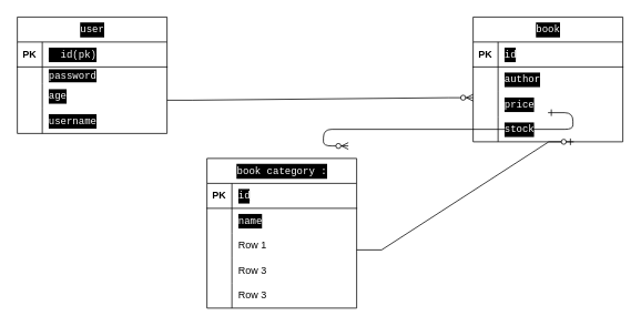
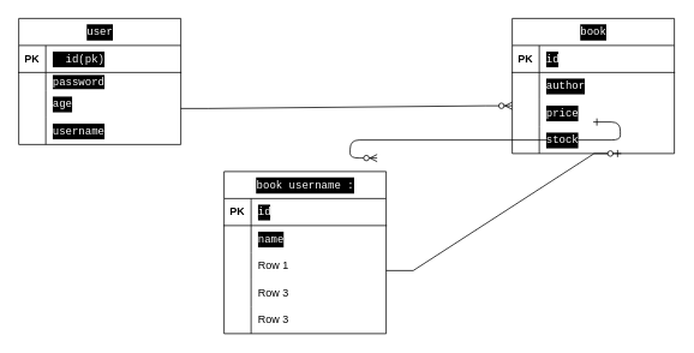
  <mxCell id="0" />
  <mxCell id="1" parent="0" />
  <mxCell id="2" value="" style="edgeStyle=entityRelationEdgeStyle;endArrow=ERzeroToMany;startArrow=ERone;endFill=1;startFill=0;" parent="1" edge="1"><mxGeometry width="100" height="100" relative="1" as="geometry"><mxPoint x="658" y="135" as="sourcePoint" /><mxPoint x="418" y="175" as="targetPoint" /></mxGeometry></mxCell>
  <mxCell id="3" value="&lt;div style=&quot;color: rgb(255, 255, 255); background-color: rgb(0, 0, 0); font-family: Menlo, Monaco, &amp;quot;Courier New&amp;quot;, monospace; font-weight: normal; line-height: 18px; white-space-collapse: preserve;&quot;&gt;user&lt;/div&gt;" style="shape=table;startSize=30;container=1;collapsible=1;childLayout=tableLayout;fixedRows=1;rowLines=0;fontStyle=1;align=center;resizeLast=1;html=1;" vertex="1" parent="1"><mxGeometry x="20" y="20" width="180" height="140" as="geometry"><mxRectangle x="60" y="50" width="40" height="30" as="alternateBounds" /></mxGeometry></mxCell>
  <mxCell id="4" value="" style="shape=tableRow;horizontal=0;startSize=0;swimlaneHead=0;swimlaneBody=0;fillColor=none;collapsible=0;dropTarget=0;points=[[0,0.5],[1,0.5]];portConstraint=eastwest;top=0;left=0;right=0;bottom=1;" vertex="1" parent="3"><mxGeometry y="30" width="180" height="30" as="geometry" /></mxCell>
  <mxCell id="5" value="PK" style="shape=partialRectangle;connectable=0;fillColor=none;top=0;left=0;bottom=0;right=0;fontStyle=1;overflow=hidden;whiteSpace=wrap;html=1;" vertex="1" parent="4"><mxGeometry width="30" height="30" as="geometry"><mxRectangle width="30" height="30" as="alternateBounds" /></mxGeometry></mxCell>
  <mxCell id="6" value="&lt;div style=&quot;color: rgb(255, 255, 255); background-color: rgb(0, 0, 0); font-family: Menlo, Monaco, &amp;quot;Courier New&amp;quot;, monospace; font-weight: normal; line-height: 18px; white-space: pre;&quot;&gt;  id(pk)&lt;/div&gt;" style="shape=partialRectangle;connectable=0;fillColor=none;top=0;left=0;bottom=0;right=0;align=left;spacingLeft=6;fontStyle=5;overflow=hidden;whiteSpace=wrap;html=1;" vertex="1" parent="4"><mxGeometry x="30" width="150" height="30" as="geometry"><mxRectangle width="150" height="30" as="alternateBounds" /></mxGeometry></mxCell>
  <mxCell id="7" value="" style="shape=tableRow;horizontal=0;startSize=0;swimlaneHead=0;swimlaneBody=0;fillColor=none;collapsible=0;dropTarget=0;points=[[0,0.5],[1,0.5]];portConstraint=eastwest;top=0;left=0;right=0;bottom=0;" vertex="1" parent="3"><mxGeometry y="60" width="180" height="20" as="geometry" /></mxCell>
  <mxCell id="8" value="" style="shape=partialRectangle;connectable=0;fillColor=none;top=0;left=0;bottom=0;right=0;editable=1;overflow=hidden;whiteSpace=wrap;html=1;" vertex="1" parent="7"><mxGeometry width="30" height="20" as="geometry"><mxRectangle width="30" height="20" as="alternateBounds" /></mxGeometry></mxCell>
  <mxCell id="9" value="&lt;div style=&quot;color: rgb(255, 255, 255); background-color: rgb(0, 0, 0); font-family: Menlo, Monaco, &amp;quot;Courier New&amp;quot;, monospace; line-height: 18px; white-space: pre;&quot;&gt;password&lt;/div&gt;" style="shape=partialRectangle;connectable=0;fillColor=none;top=0;left=0;bottom=0;right=0;align=left;spacingLeft=6;overflow=hidden;whiteSpace=wrap;html=1;" vertex="1" parent="7"><mxGeometry x="30" width="150" height="20" as="geometry"><mxRectangle width="150" height="20" as="alternateBounds" /></mxGeometry></mxCell>
  <mxCell id="10" value="" style="shape=tableRow;horizontal=0;startSize=0;swimlaneHead=0;swimlaneBody=0;fillColor=none;collapsible=0;dropTarget=0;points=[[0,0.5],[1,0.5]];portConstraint=eastwest;top=0;left=0;right=0;bottom=0;" vertex="1" parent="3"><mxGeometry y="80" width="180" height="30" as="geometry" /></mxCell>
  <mxCell id="11" value="" style="shape=partialRectangle;connectable=0;fillColor=none;top=0;left=0;bottom=0;right=0;editable=1;overflow=hidden;whiteSpace=wrap;html=1;" vertex="1" parent="10"><mxGeometry width="30" height="30" as="geometry"><mxRectangle width="30" height="30" as="alternateBounds" /></mxGeometry></mxCell>
  <mxCell id="12" value="&lt;div style=&quot;color: rgb(255, 255, 255); background-color: rgb(0, 0, 0); font-family: Menlo, Monaco, &amp;quot;Courier New&amp;quot;, monospace; line-height: 18px; white-space: pre;&quot;&gt;age&lt;/div&gt;" style="shape=partialRectangle;connectable=0;fillColor=none;top=0;left=0;bottom=0;right=0;align=left;spacingLeft=6;overflow=hidden;whiteSpace=wrap;html=1;" vertex="1" parent="10"><mxGeometry x="30" width="150" height="30" as="geometry"><mxRectangle width="150" height="30" as="alternateBounds" /></mxGeometry></mxCell>
  <mxCell id="13" value="" style="shape=tableRow;horizontal=0;startSize=0;swimlaneHead=0;swimlaneBody=0;fillColor=none;collapsible=0;dropTarget=0;points=[[0,0.5],[1,0.5]];portConstraint=eastwest;top=0;left=0;right=0;bottom=0;" vertex="1" parent="3"><mxGeometry y="110" width="180" height="30" as="geometry" /></mxCell>
  <mxCell id="14" value="" style="shape=partialRectangle;connectable=0;fillColor=none;top=0;left=0;bottom=0;right=0;editable=1;overflow=hidden;whiteSpace=wrap;html=1;" vertex="1" parent="13"><mxGeometry width="30" height="30" as="geometry"><mxRectangle width="30" height="30" as="alternateBounds" /></mxGeometry></mxCell>
  <mxCell id="15" value="&lt;div style=&quot;color: rgb(255, 255, 255); background-color: rgb(0, 0, 0); font-family: Menlo, Monaco, &amp;quot;Courier New&amp;quot;, monospace; line-height: 18px; white-space: pre;&quot;&gt;username&lt;/div&gt;" style="shape=partialRectangle;connectable=0;fillColor=none;top=0;left=0;bottom=0;right=0;align=left;spacingLeft=6;overflow=hidden;whiteSpace=wrap;html=1;" vertex="1" parent="13"><mxGeometry x="30" width="150" height="30" as="geometry"><mxRectangle width="150" height="30" as="alternateBounds" /></mxGeometry></mxCell>
- <mxCell id="16" value="&lt;div style=&quot;color: rgb(255, 255, 255); background-color: rgb(0, 0, 0); font-family: Menlo, Monaco, &amp;quot;Courier New&amp;quot;, monospace; font-weight: normal; line-height: 18px; white-space-collapse: preserve;&quot;&gt;&lt;div&gt;book category :&lt;/div&gt;&lt;div&gt;&lt;/div&gt;&lt;/div&gt;" style="shape=table;startSize=30;container=1;collapsible=1;childLayout=tableLayout;fixedRows=1;rowLines=0;fontStyle=1;align=center;resizeLast=1;html=1;" vertex="1" parent="1"><mxGeometry x="248" y="190" width="180" height="180" as="geometry" /></mxCell>
+ <mxCell id="16" value="&lt;div style=&quot;color: rgb(255, 255, 255); background-color: rgb(0, 0, 0); font-family: Menlo, Monaco, &amp;quot;Courier New&amp;quot;, monospace; font-weight: normal; line-height: 18px; white-space-collapse: preserve;&quot;&gt;&lt;div&gt;book username :&lt;/div&gt;&lt;div&gt;&lt;/div&gt;&lt;/div&gt;" style="shape=table;startSize=30;container=1;collapsible=1;childLayout=tableLayout;fixedRows=1;rowLines=0;fontStyle=1;align=center;resizeLast=1;html=1;" vertex="1" parent="1"><mxGeometry x="248" y="190" width="180" height="180" as="geometry" /></mxCell>
  <mxCell id="17" value="" style="shape=tableRow;horizontal=0;startSize=0;swimlaneHead=0;swimlaneBody=0;fillColor=none;collapsible=0;dropTarget=0;points=[[0,0.5],[1,0.5]];portConstraint=eastwest;top=0;left=0;right=0;bottom=1;" vertex="1" parent="16"><mxGeometry y="30" width="180" height="30" as="geometry" /></mxCell>
  <mxCell id="18" value="PK" style="shape=partialRectangle;connectable=0;fillColor=none;top=0;left=0;bottom=0;right=0;fontStyle=1;overflow=hidden;whiteSpace=wrap;html=1;" vertex="1" parent="17"><mxGeometry width="30" height="30" as="geometry"><mxRectangle width="30" height="30" as="alternateBounds" /></mxGeometry></mxCell>
  <mxCell id="19" value="&lt;div style=&quot;color: rgb(255, 255, 255); background-color: rgb(0, 0, 0); font-family: Menlo, Monaco, &amp;quot;Courier New&amp;quot;, monospace; font-weight: normal; line-height: 18px; white-space: pre;&quot;&gt;id&lt;/div&gt;" style="shape=partialRectangle;connectable=0;fillColor=none;top=0;left=0;bottom=0;right=0;align=left;spacingLeft=6;fontStyle=5;overflow=hidden;whiteSpace=wrap;html=1;" vertex="1" parent="17"><mxGeometry x="30" width="150" height="30" as="geometry"><mxRectangle width="150" height="30" as="alternateBounds" /></mxGeometry></mxCell>
  <mxCell id="20" value="" style="shape=tableRow;horizontal=0;startSize=0;swimlaneHead=0;swimlaneBody=0;fillColor=none;collapsible=0;dropTarget=0;points=[[0,0.5],[1,0.5]];portConstraint=eastwest;top=0;left=0;right=0;bottom=0;" vertex="1" parent="16"><mxGeometry y="60" width="180" height="30" as="geometry" /></mxCell>
  <mxCell id="21" value="" style="shape=partialRectangle;connectable=0;fillColor=none;top=0;left=0;bottom=0;right=0;editable=1;overflow=hidden;whiteSpace=wrap;html=1;" vertex="1" parent="20"><mxGeometry width="30" height="30" as="geometry"><mxRectangle width="30" height="30" as="alternateBounds" /></mxGeometry></mxCell>
  <mxCell id="22" value="&lt;div style=&quot;color: rgb(255, 255, 255); background-color: rgb(0, 0, 0); font-family: Menlo, Monaco, &amp;quot;Courier New&amp;quot;, monospace; line-height: 18px; white-space: pre;&quot;&gt;name&lt;/div&gt;" style="shape=partialRectangle;connectable=0;fillColor=none;top=0;left=0;bottom=0;right=0;align=left;spacingLeft=6;overflow=hidden;whiteSpace=wrap;html=1;" vertex="1" parent="20"><mxGeometry x="30" width="150" height="30" as="geometry"><mxRectangle width="150" height="30" as="alternateBounds" /></mxGeometry></mxCell>
  <mxCell id="23" value="" style="shape=tableRow;horizontal=0;startSize=0;swimlaneHead=0;swimlaneBody=0;fillColor=none;collapsible=0;dropTarget=0;points=[[0,0.5],[1,0.5]];portConstraint=eastwest;top=0;left=0;right=0;bottom=0;" vertex="1" parent="16"><mxGeometry y="90" width="180" height="30" as="geometry" /></mxCell>
  <mxCell id="24" value="" style="shape=partialRectangle;connectable=0;fillColor=none;top=0;left=0;bottom=0;right=0;editable=1;overflow=hidden;whiteSpace=wrap;html=1;" vertex="1" parent="23"><mxGeometry width="30" height="30" as="geometry"><mxRectangle width="30" height="30" as="alternateBounds" /></mxGeometry></mxCell>
  <mxCell id="25" value="Row 1" style="shape=partialRectangle;connectable=0;fillColor=none;top=0;left=0;bottom=0;right=0;align=left;spacingLeft=6;overflow=hidden;whiteSpace=wrap;html=1;" vertex="1" parent="23"><mxGeometry x="30" width="150" height="30" as="geometry"><mxRectangle width="150" height="30" as="alternateBounds" /></mxGeometry></mxCell>
  <mxCell id="26" value="" style="shape=tableRow;horizontal=0;startSize=0;swimlaneHead=0;swimlaneBody=0;fillColor=none;collapsible=0;dropTarget=0;points=[[0,0.5],[1,0.5]];portConstraint=eastwest;top=0;left=0;right=0;bottom=0;" vertex="1" parent="16"><mxGeometry y="120" width="180" height="30" as="geometry" /></mxCell>
  <mxCell id="27" value="" style="shape=partialRectangle;connectable=0;fillColor=none;top=0;left=0;bottom=0;right=0;editable=1;overflow=hidden;whiteSpace=wrap;html=1;" vertex="1" parent="26"><mxGeometry width="30" height="30" as="geometry"><mxRectangle width="30" height="30" as="alternateBounds" /></mxGeometry></mxCell>
  <mxCell id="28" value="Row 3" style="shape=partialRectangle;connectable=0;fillColor=none;top=0;left=0;bottom=0;right=0;align=left;spacingLeft=6;overflow=hidden;whiteSpace=wrap;html=1;" vertex="1" parent="26"><mxGeometry x="30" width="150" height="30" as="geometry"><mxRectangle width="150" height="30" as="alternateBounds" /></mxGeometry></mxCell>
  <mxCell id="29" value="" style="shape=tableRow;horizontal=0;startSize=0;swimlaneHead=0;swimlaneBody=0;fillColor=none;collapsible=0;dropTarget=0;points=[[0,0.5],[1,0.5]];portConstraint=eastwest;top=0;left=0;right=0;bottom=0;" vertex="1" parent="16"><mxGeometry y="150" width="180" height="30" as="geometry" /></mxCell>
  <mxCell id="30" value="" style="shape=partialRectangle;connectable=0;fillColor=none;top=0;left=0;bottom=0;right=0;editable=1;overflow=hidden;whiteSpace=wrap;html=1;" vertex="1" parent="29"><mxGeometry width="30" height="30" as="geometry"><mxRectangle width="30" height="30" as="alternateBounds" /></mxGeometry></mxCell>
  <mxCell id="31" value="Row 3" style="shape=partialRectangle;connectable=0;fillColor=none;top=0;left=0;bottom=0;right=0;align=left;spacingLeft=6;overflow=hidden;whiteSpace=wrap;html=1;" vertex="1" parent="29"><mxGeometry x="30" width="150" height="30" as="geometry"><mxRectangle width="150" height="30" as="alternateBounds" /></mxGeometry></mxCell>
  <mxCell id="32" value="&lt;div style=&quot;color: rgb(255, 255, 255); background-color: rgb(0, 0, 0); font-family: Menlo, Monaco, &amp;quot;Courier New&amp;quot;, monospace; font-weight: normal; line-height: 18px; white-space-collapse: preserve;&quot;&gt;book&lt;/div&gt;" style="shape=table;startSize=30;container=1;collapsible=1;childLayout=tableLayout;fixedRows=1;rowLines=0;fontStyle=1;align=center;resizeLast=1;html=1;" vertex="1" parent="1"><mxGeometry x="568" y="20" width="180" height="150" as="geometry" /></mxCell>
  <mxCell id="33" value="" style="shape=tableRow;horizontal=0;startSize=0;swimlaneHead=0;swimlaneBody=0;fillColor=none;collapsible=0;dropTarget=0;points=[[0,0.5],[1,0.5]];portConstraint=eastwest;top=0;left=0;right=0;bottom=1;" vertex="1" parent="32"><mxGeometry y="30" width="180" height="30" as="geometry" /></mxCell>
  <mxCell id="34" value="PK" style="shape=partialRectangle;connectable=0;fillColor=none;top=0;left=0;bottom=0;right=0;fontStyle=1;overflow=hidden;whiteSpace=wrap;html=1;" vertex="1" parent="33"><mxGeometry width="30" height="30" as="geometry"><mxRectangle width="30" height="30" as="alternateBounds" /></mxGeometry></mxCell>
  <mxCell id="35" value="&lt;div style=&quot;color: rgb(255, 255, 255); background-color: rgb(0, 0, 0); font-family: Menlo, Monaco, &amp;quot;Courier New&amp;quot;, monospace; font-weight: normal; line-height: 18px; white-space: pre;&quot;&gt;id&lt;/div&gt;" style="shape=partialRectangle;connectable=0;fillColor=none;top=0;left=0;bottom=0;right=0;align=left;spacingLeft=6;fontStyle=5;overflow=hidden;whiteSpace=wrap;html=1;" vertex="1" parent="33"><mxGeometry x="30" width="150" height="30" as="geometry"><mxRectangle width="150" height="30" as="alternateBounds" /></mxGeometry></mxCell>
  <mxCell id="36" value="" style="shape=tableRow;horizontal=0;startSize=0;swimlaneHead=0;swimlaneBody=0;fillColor=none;collapsible=0;dropTarget=0;points=[[0,0.5],[1,0.5]];portConstraint=eastwest;top=0;left=0;right=0;bottom=0;" vertex="1" parent="32"><mxGeometry y="60" width="180" height="30" as="geometry" /></mxCell>
  <mxCell id="37" value="" style="shape=partialRectangle;connectable=0;fillColor=none;top=0;left=0;bottom=0;right=0;editable=1;overflow=hidden;whiteSpace=wrap;html=1;" vertex="1" parent="36"><mxGeometry width="30" height="30" as="geometry"><mxRectangle width="30" height="30" as="alternateBounds" /></mxGeometry></mxCell>
  <mxCell id="38" value="&lt;div style=&quot;color: rgb(255, 255, 255); background-color: rgb(0, 0, 0); font-family: Menlo, Monaco, &amp;quot;Courier New&amp;quot;, monospace; line-height: 18px; white-space: pre;&quot;&gt;author&lt;/div&gt;" style="shape=partialRectangle;connectable=0;fillColor=none;top=0;left=0;bottom=0;right=0;align=left;spacingLeft=6;overflow=hidden;whiteSpace=wrap;html=1;" vertex="1" parent="36"><mxGeometry x="30" width="150" height="30" as="geometry"><mxRectangle width="150" height="30" as="alternateBounds" /></mxGeometry></mxCell>
  <mxCell id="39" value="" style="shape=tableRow;horizontal=0;startSize=0;swimlaneHead=0;swimlaneBody=0;fillColor=none;collapsible=0;dropTarget=0;points=[[0,0.5],[1,0.5]];portConstraint=eastwest;top=0;left=0;right=0;bottom=0;" vertex="1" parent="32"><mxGeometry y="90" width="180" height="30" as="geometry" /></mxCell>
  <mxCell id="40" value="" style="shape=partialRectangle;connectable=0;fillColor=none;top=0;left=0;bottom=0;right=0;editable=1;overflow=hidden;whiteSpace=wrap;html=1;" vertex="1" parent="39"><mxGeometry width="30" height="30" as="geometry"><mxRectangle width="30" height="30" as="alternateBounds" /></mxGeometry></mxCell>
  <mxCell id="41" value="&lt;div style=&quot;color: rgb(255, 255, 255); background-color: rgb(0, 0, 0); font-family: Menlo, Monaco, &amp;quot;Courier New&amp;quot;, monospace; line-height: 18px; white-space: pre;&quot;&gt;price&lt;/div&gt;" style="shape=partialRectangle;connectable=0;fillColor=none;top=0;left=0;bottom=0;right=0;align=left;spacingLeft=6;overflow=hidden;whiteSpace=wrap;html=1;" vertex="1" parent="39"><mxGeometry x="30" width="150" height="30" as="geometry"><mxRectangle width="150" height="30" as="alternateBounds" /></mxGeometry></mxCell>
  <mxCell id="42" value="" style="shape=tableRow;horizontal=0;startSize=0;swimlaneHead=0;swimlaneBody=0;fillColor=none;collapsible=0;dropTarget=0;points=[[0,0.5],[1,0.5]];portConstraint=eastwest;top=0;left=0;right=0;bottom=0;" vertex="1" parent="32"><mxGeometry y="120" width="180" height="30" as="geometry" /></mxCell>
  <mxCell id="43" value="" style="shape=partialRectangle;connectable=0;fillColor=none;top=0;left=0;bottom=0;right=0;editable=1;overflow=hidden;whiteSpace=wrap;html=1;" vertex="1" parent="42"><mxGeometry width="30" height="30" as="geometry"><mxRectangle width="30" height="30" as="alternateBounds" /></mxGeometry></mxCell>
  <mxCell id="44" value="&lt;div style=&quot;color: rgb(255, 255, 255); background-color: rgb(0, 0, 0); font-family: Menlo, Monaco, &amp;quot;Courier New&amp;quot;, monospace; line-height: 18px; white-space: pre;&quot;&gt;stock&lt;/div&gt;" style="shape=partialRectangle;connectable=0;fillColor=none;top=0;left=0;bottom=0;right=0;align=left;spacingLeft=6;overflow=hidden;whiteSpace=wrap;html=1;" vertex="1" parent="42"><mxGeometry x="30" width="150" height="30" as="geometry"><mxRectangle width="150" height="30" as="alternateBounds" /></mxGeometry></mxCell>
  <mxCell id="45" value="" style="edgeStyle=entityRelationEdgeStyle;fontSize=12;html=1;endArrow=ERzeroToMany;endFill=1;rounded=0;entryX=0;entryY=0.233;entryDx=0;entryDy=0;entryPerimeter=0;" edge="1" parent="1" target="39"><mxGeometry width="100" height="100" relative="1" as="geometry"><mxPoint x="200" y="120" as="sourcePoint" /><mxPoint x="300" y="20" as="targetPoint" /></mxGeometry></mxCell>
  <mxCell id="46" value="" style="edgeStyle=entityRelationEdgeStyle;fontSize=12;html=1;endArrow=ERzeroToOne;endFill=1;rounded=0;entryX=0.672;entryY=1;entryDx=0;entryDy=0;entryPerimeter=0;" edge="1" parent="1" target="42"><mxGeometry width="100" height="100" relative="1" as="geometry"><mxPoint x="428" y="300" as="sourcePoint" /><mxPoint x="528" y="200" as="targetPoint" /><Array as="points"><mxPoint x="638" y="330" /></Array></mxGeometry></mxCell>
